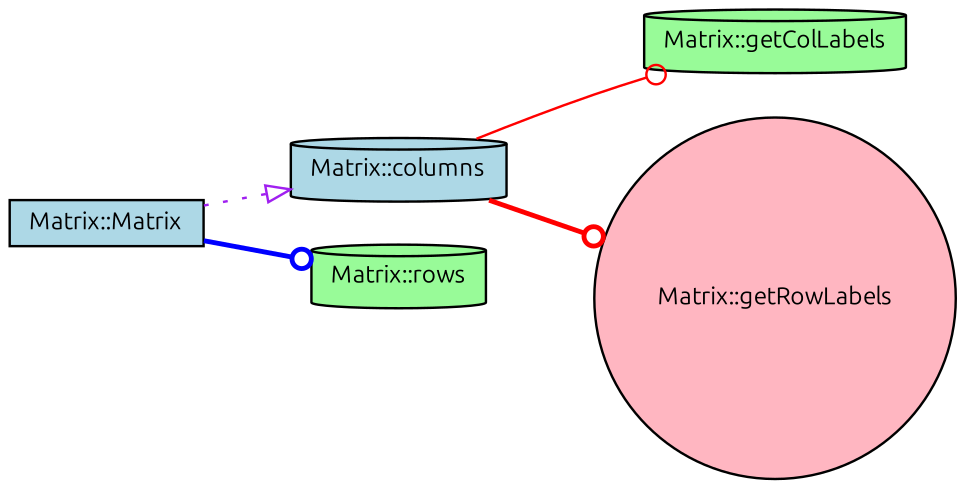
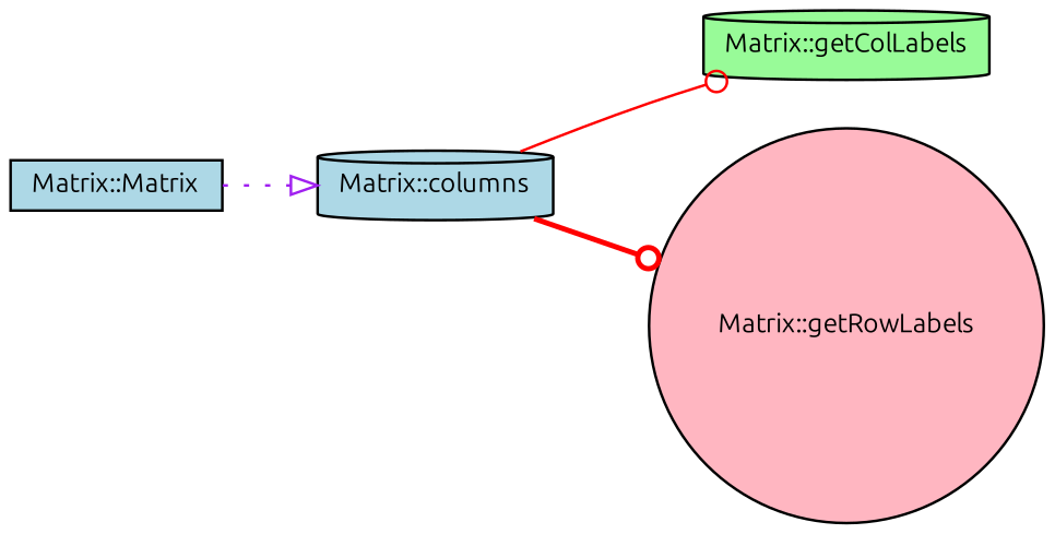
  digraph {
    fontname=Ubuntu
    rankdir=LR
    node [color=black fillcolor=lightblue fontname=Ubuntu fontsize=10 shape=cylinder style=filled]
    edge [arrowhead=odot color=red fontname=Ubuntu fontsize=10 labelfontname=Helvetica labelfontsize=10 style=bold]
    n1 [fontcolor=black height=0.2 label="Matrix::Matrix" shape=box width=0.4]
    n2 [height=0.2 label="Matrix::columns" width=0.4]
-   n3 [fillcolor=palegreen height=0.2 label="Matrix::rows" width=0.4]
    n4 [fillcolor=palegreen height=0.2 label="Matrix::getColLabels" width=0.4]
    n5 [fillcolor=lightpink height=0.2 label="Matrix::getRowLabels" shape=circle width=0.4]
    n1 -> n2 [arrowhead=onormal color=purple style=dotted]
-   n1 -> n3 [color=blue]
    n2 -> n4 [style=solid]
    n2 -> n5
  }
